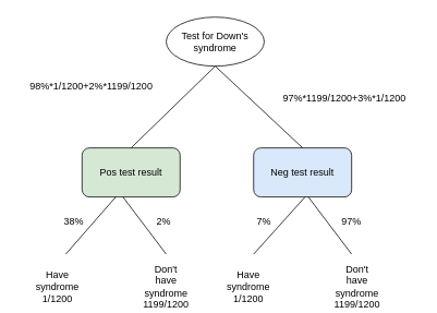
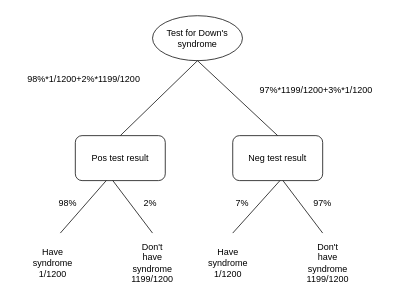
  <mxCell id="0" />
  <mxCell id="1" parent="0" />
  <mxCell id="2" value="Test for Down's syndrome" style="ellipse;whiteSpace=wrap;html=1;" vertex="1" parent="1"><mxGeometry x="203" y="20" width="120" height="60" as="geometry" /></mxCell>
  <mxCell id="3" value="" style="endArrow=none;html=1;entryX=0.5;entryY=1;entryDx=0;entryDy=0;" edge="1" parent="1" target="2"><mxGeometry width="50" height="50" relative="1" as="geometry"><mxPoint x="160" y="180" as="sourcePoint" /><mxPoint x="253" y="80" as="targetPoint" /></mxGeometry></mxCell>
  <mxCell id="4" value="" style="endArrow=none;html=1;entryX=0.5;entryY=1;entryDx=0;entryDy=0;" edge="1" parent="1" target="2"><mxGeometry width="50" height="50" relative="1" as="geometry"><mxPoint x="370" y="180" as="sourcePoint" /><mxPoint x="340" y="120" as="targetPoint" /></mxGeometry></mxCell>
- <mxCell id="5" value="Pos test result" style="rounded=1;whiteSpace=wrap;html=1;fillColor=#d5e8d4;" vertex="1" parent="1"><mxGeometry x="100" y="180" width="120" height="60" as="geometry" /></mxCell>
- <mxCell id="6" value="Neg test result" style="rounded=1;whiteSpace=wrap;html=1;fillColor=#dae8fc;" vertex="1" parent="1"><mxGeometry x="310" y="180" width="120" height="60" as="geometry" /></mxCell>
+ <mxCell id="5" value="Pos test result" style="rounded=1;whiteSpace=wrap;html=1;" vertex="1" parent="1"><mxGeometry x="100" y="180" width="120" height="60" as="geometry" /></mxCell>
+ <mxCell id="6" value="Neg test result" style="rounded=1;whiteSpace=wrap;html=1;" vertex="1" parent="1"><mxGeometry x="310" y="180" width="120" height="60" as="geometry" /></mxCell>
  <mxCell id="7" value="" style="endArrow=none;html=1;" edge="1" parent="1"><mxGeometry width="50" height="50" relative="1" as="geometry"><mxPoint x="80" y="310" as="sourcePoint" /><mxPoint x="141.25" y="240" as="targetPoint" /></mxGeometry></mxCell>
  <mxCell id="8" value="" style="endArrow=none;html=1;" edge="1" parent="1"><mxGeometry width="50" height="50" relative="1" as="geometry"><mxPoint x="310" y="310" as="sourcePoint" /><mxPoint x="373" y="240" as="targetPoint" /></mxGeometry></mxCell>
  <mxCell id="9" value="" style="endArrow=none;html=1;" edge="1" parent="1"><mxGeometry width="50" height="50" relative="1" as="geometry"><mxPoint x="203" y="310" as="sourcePoint" /><mxPoint x="150" y="240" as="targetPoint" /></mxGeometry></mxCell>
  <mxCell id="10" value="" style="endArrow=none;html=1;" edge="1" parent="1"><mxGeometry width="50" height="50" relative="1" as="geometry"><mxPoint x="430" y="310" as="sourcePoint" /><mxPoint x="377" y="240" as="targetPoint" /></mxGeometry></mxCell>
  <mxCell id="11" value="Have syndrome&lt;br&gt;1/1200" style="text;html=1;strokeColor=none;fillColor=none;align=center;verticalAlign=middle;whiteSpace=wrap;rounded=0;" vertex="1" parent="1"><mxGeometry x="50" y="340" width="40" height="20" as="geometry" /></mxCell>
  <mxCell id="12" value="Don't have syndrome&lt;br&gt;1199/1200" style="text;html=1;strokeColor=none;fillColor=none;align=center;verticalAlign=middle;whiteSpace=wrap;rounded=0;" vertex="1" parent="1"><mxGeometry x="183" y="340" width="40" height="20" as="geometry" /></mxCell>
  <mxCell id="13" value="Have syndrome&lt;br&gt;1/1200" style="text;html=1;strokeColor=none;fillColor=none;align=center;verticalAlign=middle;whiteSpace=wrap;rounded=0;" vertex="1" parent="1"><mxGeometry x="283.5" y="340" width="40" height="20" as="geometry" /></mxCell>
  <mxCell id="14" value="Don't have syndrome&lt;br&gt;1199/1200" style="text;html=1;strokeColor=none;fillColor=none;align=center;verticalAlign=middle;whiteSpace=wrap;rounded=0;" vertex="1" parent="1"><mxGeometry x="416.5" y="340" width="40" height="20" as="geometry" /></mxCell>
- <mxCell id="15" value="38%" style="text;html=1;strokeColor=none;fillColor=none;align=center;verticalAlign=middle;whiteSpace=wrap;rounded=0;" vertex="1" parent="1"><mxGeometry x="70" y="260" width="40" height="20" as="geometry" /></mxCell>
+ <mxCell id="15" value="98%" style="text;html=1;strokeColor=none;fillColor=none;align=center;verticalAlign=middle;whiteSpace=wrap;rounded=0;" vertex="1" parent="1"><mxGeometry x="70" y="260" width="40" height="20" as="geometry" /></mxCell>
  <mxCell id="16" value="7%" style="text;html=1;strokeColor=none;fillColor=none;align=center;verticalAlign=middle;whiteSpace=wrap;rounded=0;" vertex="1" parent="1"><mxGeometry x="303" y="260" width="40" height="20" as="geometry" /></mxCell>
  <mxCell id="17" value="2%" style="text;html=1;strokeColor=none;fillColor=none;align=center;verticalAlign=middle;whiteSpace=wrap;rounded=0;" vertex="1" parent="1"><mxGeometry x="180" y="260" width="40" height="20" as="geometry" /></mxCell>
  <mxCell id="18" value="97%" style="text;html=1;strokeColor=none;fillColor=none;align=center;verticalAlign=middle;whiteSpace=wrap;rounded=0;" vertex="1" parent="1"><mxGeometry x="410" y="260" width="40" height="20" as="geometry" /></mxCell>
  <mxCell id="19" value="98%*1/1200+2%*1199/1200" style="text;html=1;strokeColor=none;fillColor=none;align=center;verticalAlign=middle;whiteSpace=wrap;rounded=0;" vertex="1" parent="1"><mxGeometry x="20" y="95" width="183" height="20" as="geometry" /></mxCell>
  <mxCell id="20" value="97%*1199/1200+3%*1/1200" style="text;html=1;strokeColor=none;fillColor=none;align=center;verticalAlign=middle;whiteSpace=wrap;rounded=0;" vertex="1" parent="1"><mxGeometry x="330" y="110" width="183" height="20" as="geometry" /></mxCell>
